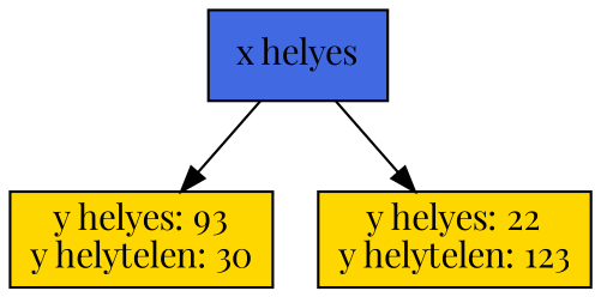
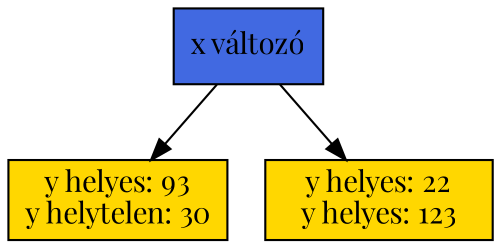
  digraph {
    fontname="Playfair Display"
    rankdir=TD
    node [fillcolor=gold fontname="Playfair Display" shape=rectangle style=filled]
    edge [fontname="Playfair Display"]
-   n1 [fillcolor=royalblue label="x helyes"]
+   n1 [fillcolor=royalblue label="x változó"]
    n2 [label="y helyes: 93\ny helytelen: 30"]
-   n3 [label="y helyes: 22\ny helytelen: 123"]
+   n3 [label="y helyes: 22\ny helyes: 123"]
    n1 -> n2
    n1 -> n3
  }
